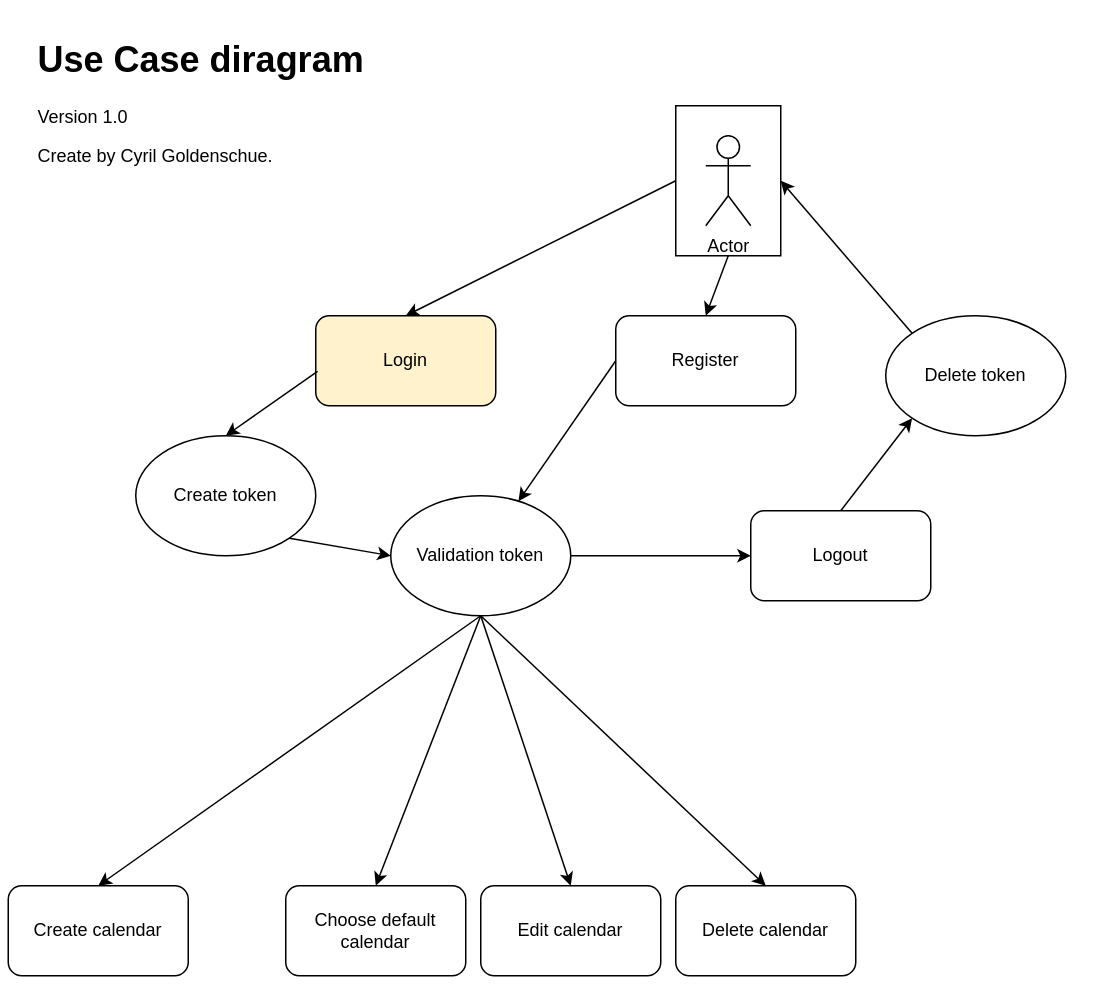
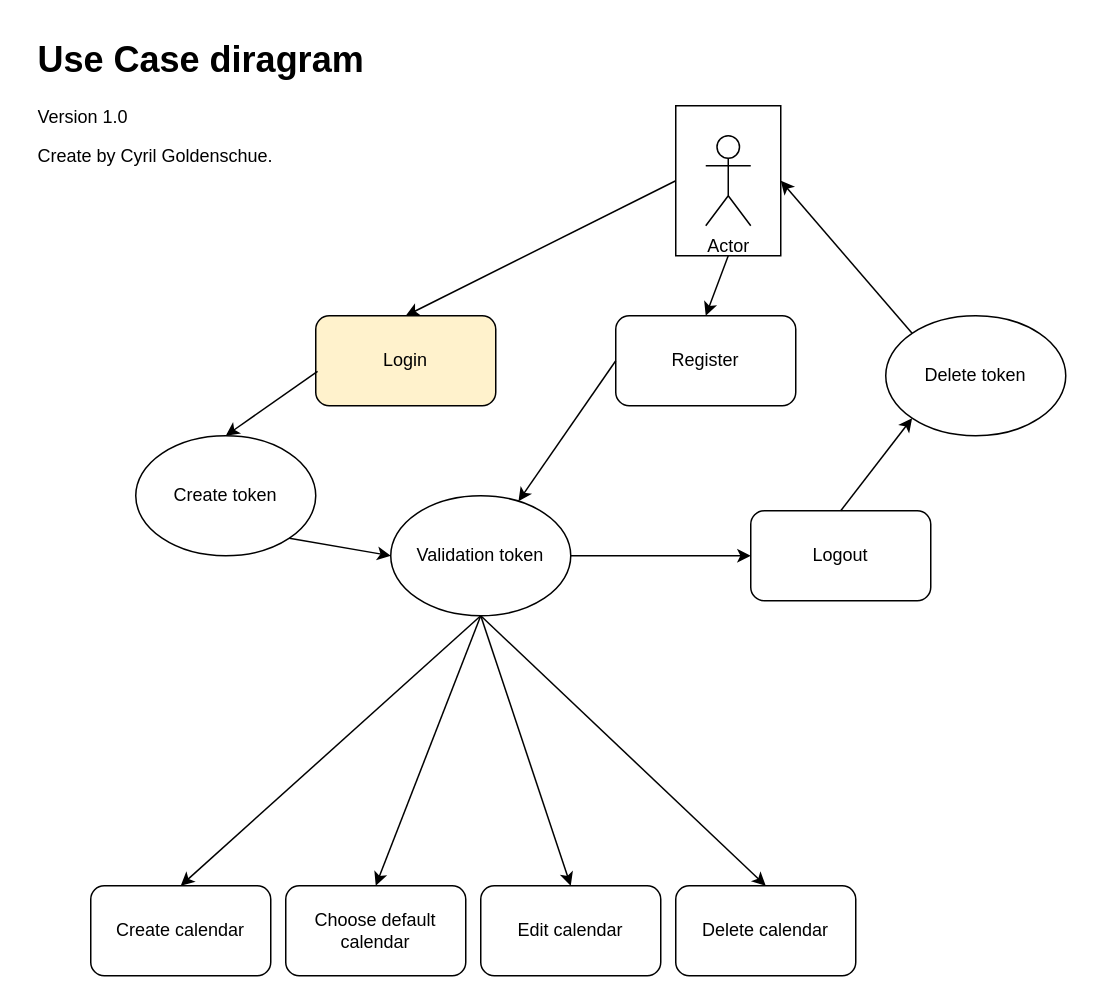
  <mxCell id="0" />
  <mxCell id="1" parent="0" />
  <mxCell id="2" value="&lt;h1&gt;Use Case diragram&lt;/h1&gt;&lt;p&gt;Version 1.0&lt;/p&gt;&lt;p&gt;Create by Cyril Goldenschue.&lt;/p&gt;" style="text;html=1;strokeColor=none;fillColor=none;spacing=5;spacingTop=-20;whiteSpace=wrap;overflow=hidden;rounded=0;" parent="1" vertex="1"><mxGeometry y="20" width="370" height="120" as="geometry" x="20" /></mxCell>
  <mxCell id="3" value="Login" style="rounded=1;whiteSpace=wrap;html=1;fillColor=#fff2cc;" parent="1" vertex="1"><mxGeometry x="210" y="210" width="120" height="60" as="geometry" /></mxCell>
  <mxCell id="4" value="Register" style="rounded=1;whiteSpace=wrap;html=1;" vertex="1" parent="1"><mxGeometry x="410" y="210" width="120" height="60" as="geometry" /></mxCell>
  <mxCell id="5" value="" style="endArrow=classic;html=1;entryX=0.5;entryY=0;entryDx=0;entryDy=0;exitX=0;exitY=0.5;exitDx=0;exitDy=0;" edge="1" parent="1" source="22" target="3"><mxGeometry width="50" height="50" relative="1" as="geometry"><mxPoint x="210" y="170" as="sourcePoint" /><mxPoint x="400" y="290" as="targetPoint" /></mxGeometry></mxCell>
  <mxCell id="6" value="" style="endArrow=classic;html=1;entryX=0.5;entryY=0;entryDx=0;entryDy=0;exitX=0.5;exitY=1;exitDx=0;exitDy=0;" edge="1" parent="1" source="22" target="4"><mxGeometry width="50" height="50" relative="1" as="geometry"><mxPoint x="500" y="120" as="sourcePoint" /><mxPoint x="530" y="130" as="targetPoint" /></mxGeometry></mxCell>
  <mxCell id="7" value="" style="endArrow=classic;html=1;exitX=0;exitY=0.5;exitDx=0;exitDy=0;" edge="1" parent="1" source="4" target="16"><mxGeometry width="50" height="50" relative="1" as="geometry"><mxPoint x="390" y="300" as="sourcePoint" /><mxPoint x="440" y="250" as="targetPoint" /></mxGeometry></mxCell>
- <mxCell id="8" value="Create calendar" style="rounded=1;whiteSpace=wrap;html=1;" vertex="1" parent="1"><mxGeometry x="5" y="590" width="120" height="60" as="geometry" /></mxCell>
+ <mxCell id="8" value="Create calendar" style="rounded=1;whiteSpace=wrap;html=1;" vertex="1" parent="1"><mxGeometry x="60" y="590" width="120" height="60" as="geometry" /></mxCell>
  <mxCell id="9" value="" style="endArrow=classic;html=1;exitX=0.5;exitY=1;exitDx=0;exitDy=0;entryX=0.5;entryY=0;entryDx=0;entryDy=0;" edge="1" parent="1" source="16" target="8"><mxGeometry width="50" height="50" relative="1" as="geometry"><mxPoint x="210" y="370" as="sourcePoint" /><mxPoint x="370" y="300" as="targetPoint" /></mxGeometry></mxCell>
  <mxCell id="10" value="Choose default calendar" style="rounded=1;whiteSpace=wrap;html=1;" vertex="1" parent="1"><mxGeometry x="190" y="590" width="120" height="60" as="geometry" /></mxCell>
  <mxCell id="11" value="" style="endArrow=classic;html=1;entryX=0.5;entryY=0;entryDx=0;entryDy=0;exitX=0.5;exitY=1;exitDx=0;exitDy=0;" edge="1" parent="1" source="16" target="10"><mxGeometry width="50" height="50" relative="1" as="geometry"><mxPoint x="270" y="370" as="sourcePoint" /><mxPoint x="300" y="420" as="targetPoint" /></mxGeometry></mxCell>
  <mxCell id="12" value="" style="endArrow=classic;html=1;exitX=0.01;exitY=0.617;exitDx=0;exitDy=0;entryX=0.5;entryY=0;entryDx=0;entryDy=0;exitPerimeter=0;" edge="1" parent="1" source="3" target="26"><mxGeometry width="50" height="50" relative="1" as="geometry"><mxPoint x="370" y="350" as="sourcePoint" /><mxPoint x="240" y="310" as="targetPoint" /></mxGeometry></mxCell>
  <mxCell id="13" value="Delete calendar" style="rounded=1;whiteSpace=wrap;html=1;" vertex="1" parent="1"><mxGeometry x="450" y="590" width="120" height="60" as="geometry" /></mxCell>
  <mxCell id="14" value="Edit calendar" style="rounded=1;whiteSpace=wrap;html=1;" vertex="1" parent="1"><mxGeometry x="320" y="590" width="120" height="60" as="geometry" /></mxCell>
  <mxCell id="15" value="Logout" style="rounded=1;whiteSpace=wrap;html=1;" vertex="1" parent="1"><mxGeometry x="500" y="340" width="120" height="60" as="geometry" /></mxCell>
  <mxCell id="16" value="Validation token" style="ellipse;whiteSpace=wrap;html=1;" vertex="1" parent="1"><mxGeometry x="260" y="330" width="120" height="80" as="geometry" /></mxCell>
  <mxCell id="17" value="Delete token" style="ellipse;whiteSpace=wrap;html=1;" vertex="1" parent="1"><mxGeometry x="590" y="210" width="120" height="80" as="geometry" /></mxCell>
  <mxCell id="18" value="" style="endArrow=classic;html=1;exitX=0;exitY=0;exitDx=0;exitDy=0;entryX=1;entryY=0.5;entryDx=0;entryDy=0;" edge="1" parent="1" source="17" target="22"><mxGeometry width="50" height="50" relative="1" as="geometry"><mxPoint x="600" y="150" as="sourcePoint" /><mxPoint x="650" y="100" as="targetPoint" /></mxGeometry></mxCell>
  <mxCell id="19" value="" style="endArrow=classic;html=1;exitX=0.5;exitY=0;exitDx=0;exitDy=0;entryX=0;entryY=1;entryDx=0;entryDy=0;" edge="1" parent="1" source="15" target="17"><mxGeometry width="50" height="50" relative="1" as="geometry"><mxPoint x="550.004" y="321.716" as="sourcePoint" /><mxPoint x="412.43" y="270" as="targetPoint" /></mxGeometry></mxCell>
  <mxCell id="20" value="" style="endArrow=classic;html=1;exitX=1;exitY=0.5;exitDx=0;exitDy=0;entryX=0;entryY=0.5;entryDx=0;entryDy=0;" edge="1" parent="1" source="16" target="15"><mxGeometry width="50" height="50" relative="1" as="geometry"><mxPoint x="330" y="390" as="sourcePoint" /><mxPoint x="380" y="340" as="targetPoint" /></mxGeometry></mxCell>
  <mxCell id="21" value="" style="group" vertex="1" connectable="0" parent="1"><mxGeometry x="450" y="70" width="70" height="100" as="geometry" /></mxCell>
  <mxCell id="22" value="" style="rounded=0;whiteSpace=wrap;html=1;" vertex="1" parent="21"><mxGeometry width="70" height="100" as="geometry" /></mxCell>
  <mxCell id="23" value="Actor" style="shape=umlActor;verticalLabelPosition=bottom;verticalAlign=top;html=1;outlineConnect=0;" parent="21" vertex="1"><mxGeometry x="20" y="20" width="30" height="60" as="geometry" /></mxCell>
  <mxCell id="24" value="" style="endArrow=classic;html=1;entryX=0.5;entryY=0;entryDx=0;entryDy=0;exitX=0.5;exitY=1;exitDx=0;exitDy=0;" edge="1" parent="1" source="16" target="13"><mxGeometry width="50" height="50" relative="1" as="geometry"><mxPoint x="197.574" y="408.284" as="sourcePoint" /><mxPoint x="260" y="600" as="targetPoint" /></mxGeometry></mxCell>
  <mxCell id="25" value="" style="endArrow=classic;html=1;exitX=0.5;exitY=1;exitDx=0;exitDy=0;" edge="1" parent="1" source="16"><mxGeometry width="50" height="50" relative="1" as="geometry"><mxPoint x="240" y="420" as="sourcePoint" /><mxPoint x="380" y="590" as="targetPoint" /></mxGeometry></mxCell>
  <mxCell id="26" value="Create token" style="ellipse;whiteSpace=wrap;html=1;" vertex="1" parent="1"><mxGeometry x="90" y="290" width="120" height="80" as="geometry" /></mxCell>
  <mxCell id="27" value="" style="endArrow=classic;html=1;exitX=1;exitY=1;exitDx=0;exitDy=0;entryX=0;entryY=0.5;entryDx=0;entryDy=0;" edge="1" parent="1" source="26" target="16"><mxGeometry width="50" height="50" relative="1" as="geometry"><mxPoint x="221.2" y="257.02" as="sourcePoint" /><mxPoint x="160" y="300" as="targetPoint" /></mxGeometry></mxCell>
